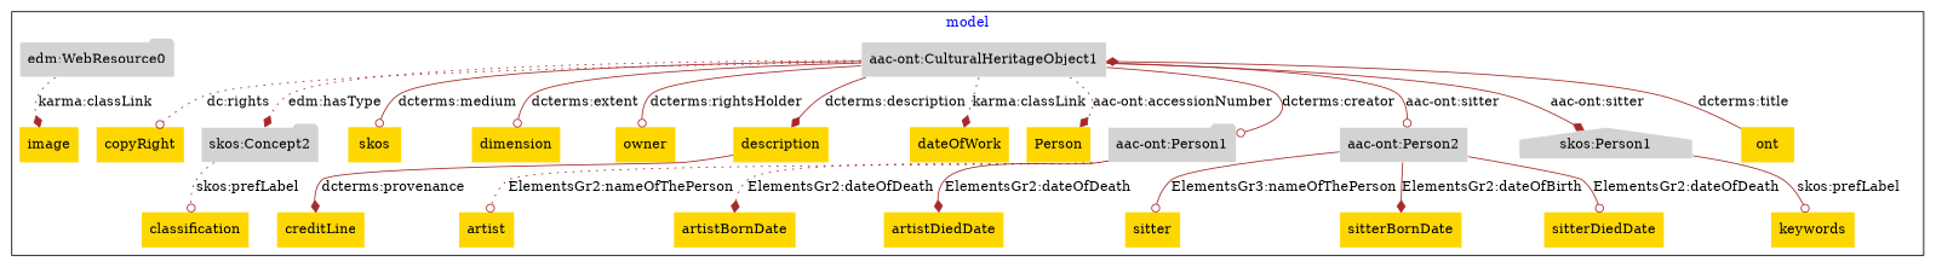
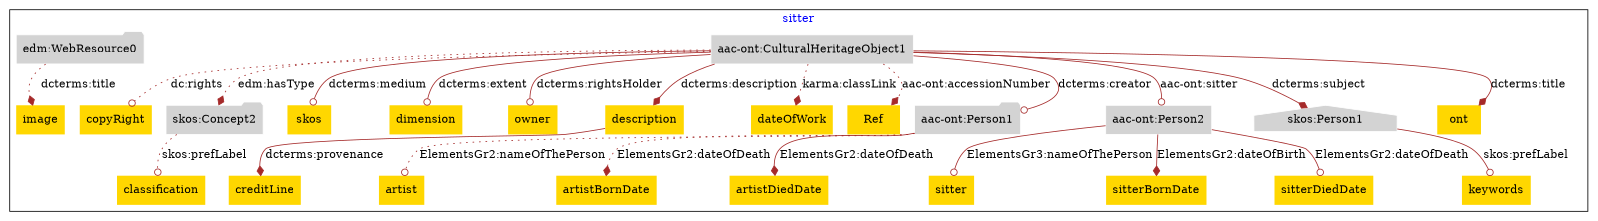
  digraph {
    fontcolor=blue
    remincross=true
    node [fillcolor=gold shape=plaintext style=filled]
    edge [arrowhead=diamond color=brown fontcolor=black style=solid]
    n1 [color=white fillcolor=lightgray label="aac-ont:CulturalHeritageObject1" shape=box]
    n2 [label=ont]
    n3 [label=copyRight]
    n4 [color=white fillcolor=lightgray label="skos:Concept2" shape=folder]
    n5 [label=classification]
    n6 [label=skos]
    n7 [label=dimension]
    n8 [label=owner]
    n9 [color=white fillcolor=lightgray label="edm:WebResource0" shape=folder]
    n10 [label=image]
    n11 [label=description]
    n12 [label=dateOfWork]
    n13 [label=creditLine]
-   n14 [label=Person]
+   n14 [label=Ref]
    n15 [color=white fillcolor=lightgray label="aac-ont:Person1" shape=folder]
    n16 [label=artist]
    n17 [label=artistBornDate]
    n18 [label=artistDiedDate]
    n19 [color=white fillcolor=lightgray label="aac-ont:Person2" shape=box]
    n20 [label=sitter]
    n21 [label=sitterBornDate]
    n22 [label=sitterDiedDate]
    n23 [color=white fillcolor=lightgray label="skos:Person1" shape=house]
    n24 [label=keywords]
    subgraph cluster_1 {
-     label=model
+     label=sitter
      n1
      n2
      n3
      n4
      n5
      n6
      n7
      n8
      n9
      n10
      n11
      n12
      n13
      n14
      n15
      n16
      n17
      n18
      n19
      n20
      n21
      n22
      n23
      n24
    }
-   n2 -> n1 [label="dcterms:title"]
+   n1 -> n2 [label="dcterms:title"]
    n1 -> n3 [arrowhead=odot label="dc:rights" style=dotted]
    n1 -> n4 [label="edm:hasType" style=dotted]
    n1 -> n6 [arrowhead=odot label="dcterms:medium"]
    n1 -> n7 [arrowhead=odot label="dcterms:extent"]
    n1 -> n8 [arrowhead=odot label="dcterms:rightsHolder"]
    n1 -> n11 [label="dcterms:description"]
    n1 -> n12 [label="karma:classLink" style=dotted]
    n1 -> n14 [label="aac-ont:accessionNumber" style=dotted]
    n1 -> n15 [arrowhead=odot label="dcterms:creator"]
    n1 -> n19 [arrowhead=odot label="aac-ont:sitter"]
-   n1 -> n23 [label="aac-ont:sitter"]
+   n1 -> n23 [label="dcterms:subject"]
    n4 -> n5 [arrowhead=odot label="skos:prefLabel" style=dotted]
-   n9 -> n10 [label="karma:classLink" style=dotted]
+   n9 -> n10 [label="dcterms:title" style=dotted]
    n11 -> n13 [label="dcterms:provenance"]
    n15 -> n16 [arrowhead=odot label="ElementsGr2:nameOfThePerson" style=dotted]
    n15 -> n17 [label="ElementsGr2:dateOfDeath" style=dotted]
    n15 -> n18 [label="ElementsGr2:dateOfDeath"]
    n19 -> n20 [arrowhead=odot label="ElementsGr3:nameOfThePerson"]
    n19 -> n21 [label="ElementsGr2:dateOfBirth"]
    n19 -> n22 [arrowhead=odot label="ElementsGr2:dateOfDeath"]
    n23 -> n24 [arrowhead=odot label="skos:prefLabel"]
  }
